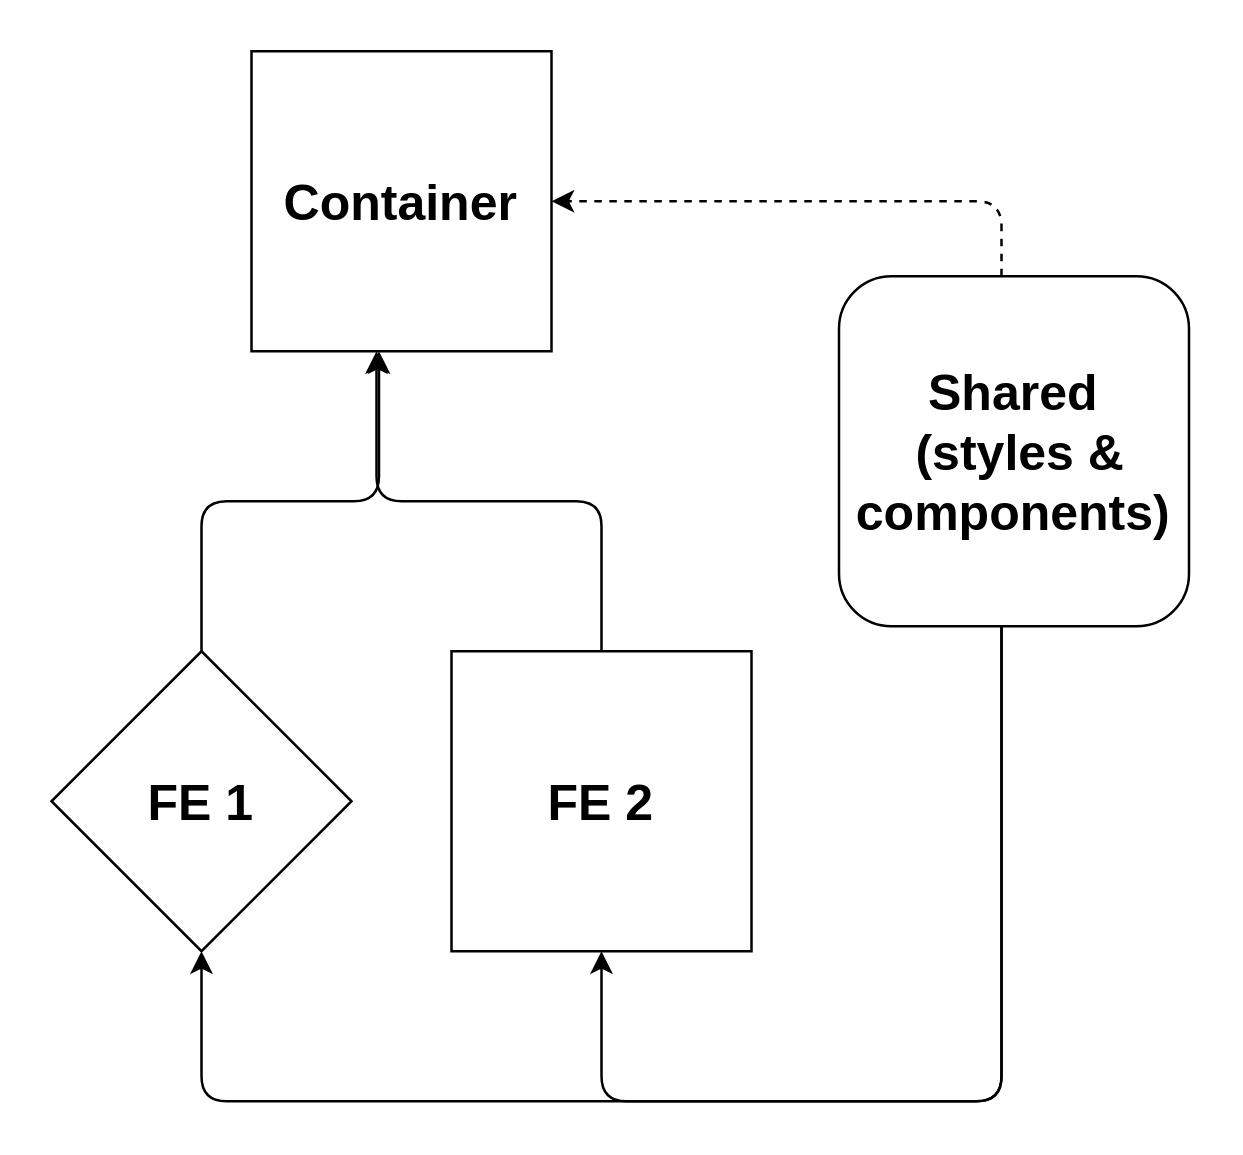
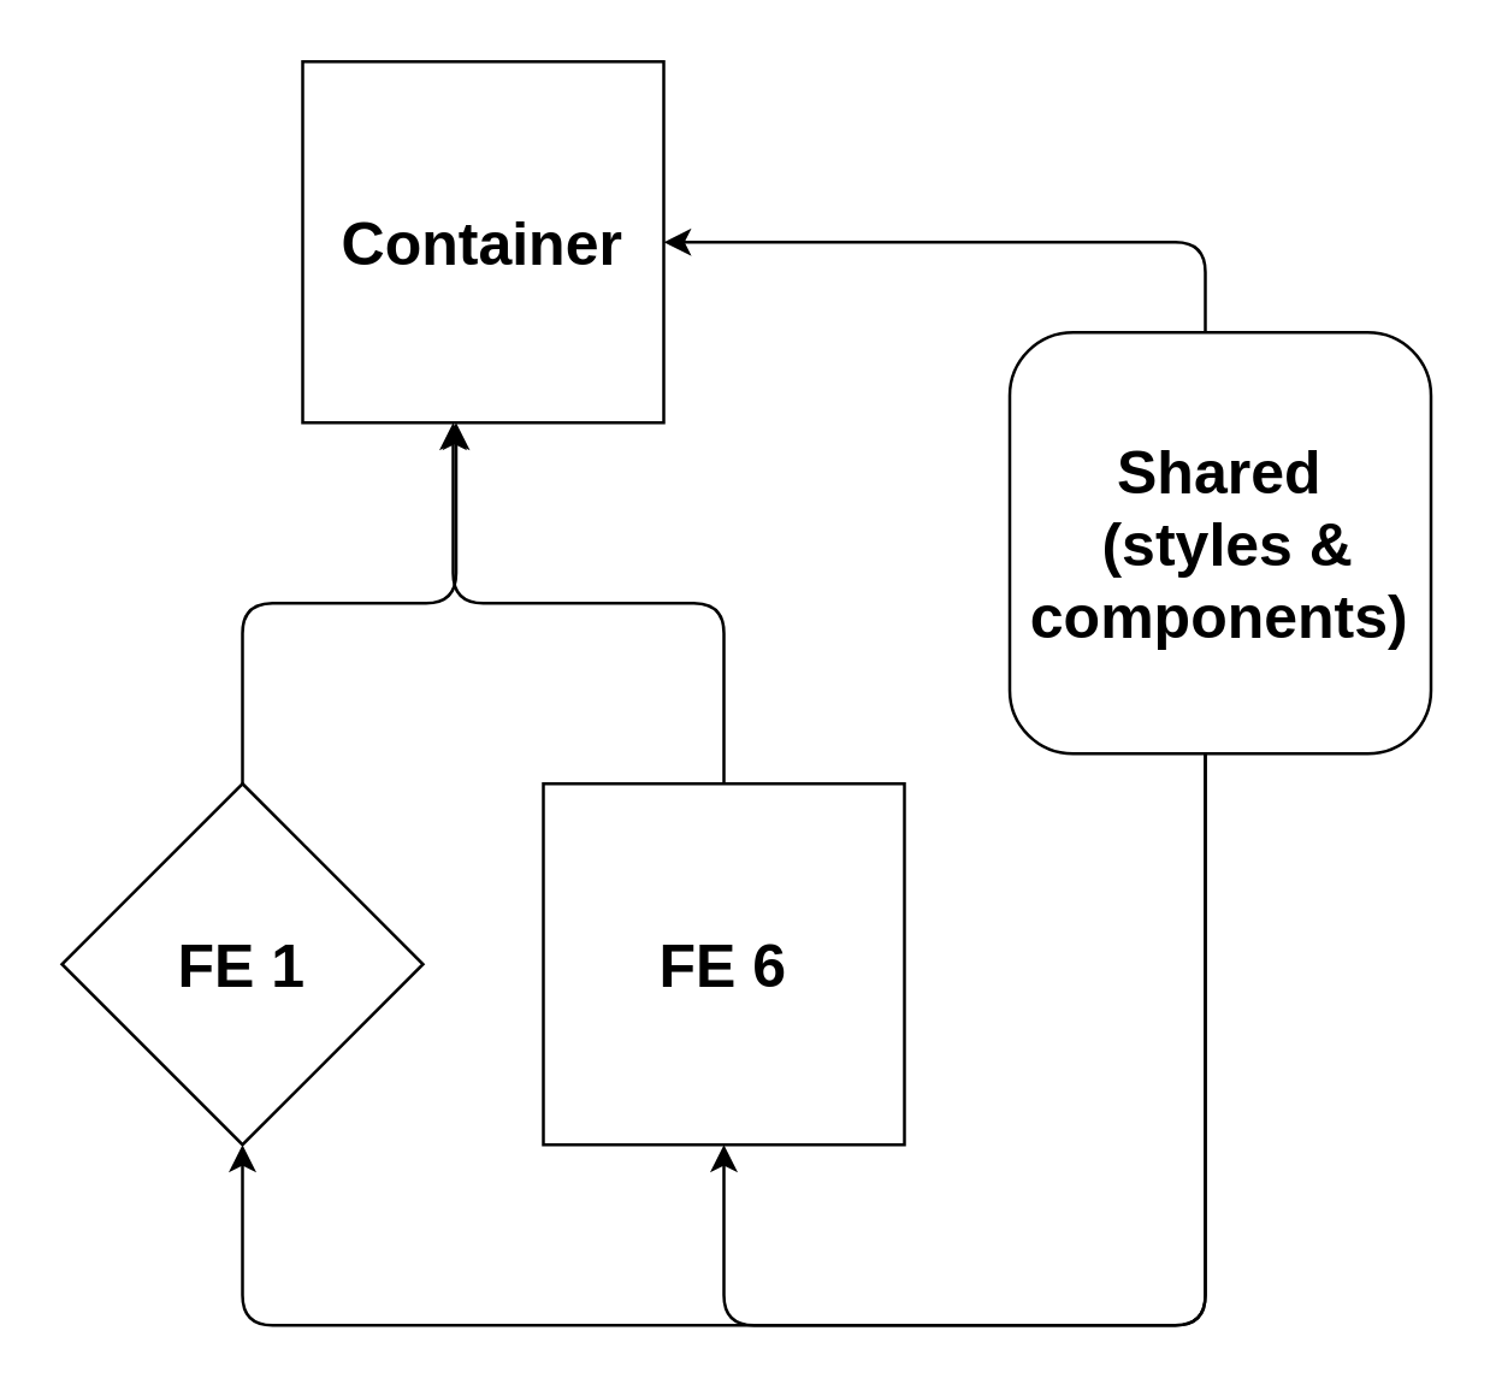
  <mxCell id="0" />
  <mxCell id="1" parent="0" />
  <mxCell id="2" value="&lt;b&gt;&lt;font style=&quot;font-size: 20px&quot;&gt;Container&lt;/font&gt;&lt;/b&gt;" style="whiteSpace=wrap;html=1;aspect=fixed;" parent="1" vertex="1"><mxGeometry x="100" y="20" width="120" height="120" as="geometry" /></mxCell>
  <mxCell id="3" value="" style="edgeStyle=none;html=1;" edge="1" parent="1" source="4"><mxGeometry relative="1" as="geometry"><mxPoint x="151" y="140" as="targetPoint" /><Array as="points"><mxPoint x="80" y="200" /><mxPoint x="151" y="200" /></Array></mxGeometry></mxCell>
  <mxCell id="4" value="&lt;font style=&quot;font-size: 20px&quot;&gt;&lt;b&gt;FE 1&lt;/b&gt;&lt;/font&gt;" style="rhombus;whiteSpace=wrap;html=1;aspect=fixed;" parent="1" vertex="1"><mxGeometry x="20" y="260" width="120" height="120" as="geometry" /></mxCell>
  <mxCell id="5" style="edgeStyle=orthogonalEdgeStyle;html=1;entryX=0.5;entryY=1;entryDx=0;entryDy=0;" parent="1" source="8" target="10" edge="1"><mxGeometry relative="1" as="geometry"><mxPoint x="380" y="430" as="targetPoint" /><Array as="points"><mxPoint x="400" y="440" /><mxPoint x="240" y="440" /></Array></mxGeometry></mxCell>
  <mxCell id="6" style="edgeStyle=orthogonalEdgeStyle;html=1;entryX=0.5;entryY=1;entryDx=0;entryDy=0;" parent="1" source="8" target="4" edge="1"><mxGeometry relative="1" as="geometry"><Array as="points"><mxPoint x="400" y="440" /><mxPoint x="80" y="440" /></Array></mxGeometry></mxCell>
- <mxCell id="7" style="edgeStyle=orthogonalEdgeStyle;html=1;entryX=1;entryY=0.5;entryDx=0;entryDy=0;fontSize=20;dashed=1;" parent="1" source="8" target="2" edge="1"><mxGeometry relative="1" as="geometry"><Array as="points"><mxPoint x="400" y="80" /></Array></mxGeometry></mxCell>
+ <mxCell id="7" style="edgeStyle=orthogonalEdgeStyle;html=1;entryX=1;entryY=0.5;entryDx=0;entryDy=0;fontSize=20;" parent="1" source="8" target="2" edge="1"><mxGeometry relative="1" as="geometry"><Array as="points"><mxPoint x="400" y="80" /></Array></mxGeometry></mxCell>
  <mxCell id="8" value="&lt;font style=&quot;font-size: 20px&quot;&gt;&lt;b&gt;Shared&lt;br&gt;&amp;nbsp;(styles &amp;amp; components)&lt;/b&gt;&lt;/font&gt;" style="whiteSpace=wrap;html=1;aspect=fixed;rounded=1;" parent="1" vertex="1"><mxGeometry x="335" y="110" width="140" height="140" as="geometry" /></mxCell>
  <mxCell id="9" value="" style="edgeStyle=none;html=1;" edge="1" parent="1" source="10"><mxGeometry relative="1" as="geometry"><mxPoint x="150" y="140" as="targetPoint" /><Array as="points"><mxPoint x="240" y="200" /><mxPoint x="150" y="200" /></Array></mxGeometry></mxCell>
- <mxCell id="10" value="&lt;font style=&quot;font-size: 20px&quot;&gt;&lt;b&gt;FE 2&lt;/b&gt;&lt;/font&gt;" style="whiteSpace=wrap;html=1;aspect=fixed;" parent="1" vertex="1"><mxGeometry x="180" y="260" width="120" height="120" as="geometry" /></mxCell>
+ <mxCell id="10" value="&lt;font style=&quot;font-size: 20px&quot;&gt;&lt;b&gt;FE 6&lt;/b&gt;&lt;/font&gt;" style="whiteSpace=wrap;html=1;aspect=fixed;" parent="1" vertex="1"><mxGeometry x="180" y="260" width="120" height="120" as="geometry" /></mxCell>
